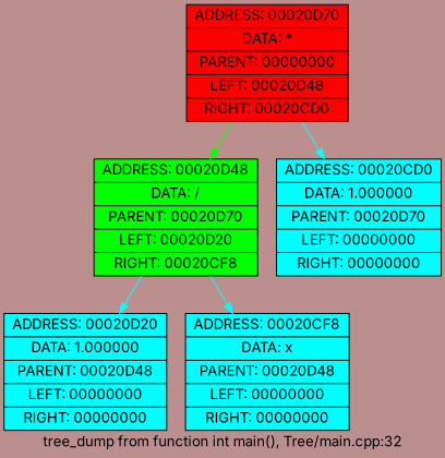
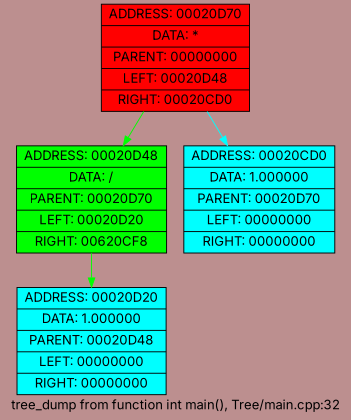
  digraph {
    bgcolor=RosyBrown
    fontname=Inter
    label="tree_dump from function int main(), Tree/main.cpp:32"
    rankdir=HR
    node [fillcolor=aqua fontname=Inter shape=record style=filled]
    edge [color=lime fontname=Inter]
    n1 [fillcolor=red label=" {ADDRESS: 00020D70 | DATA: * | PARENT: 00000000 | LEFT: 00020D48 | RIGHT: 00020CD0}"]
-   n2 [fillcolor=lime label=" {ADDRESS: 00020D48 | DATA: / | PARENT: 00020D70 | LEFT: 00020D20 | RIGHT: 00020CF8}"]
+   n2 [fillcolor=lime label=" {ADDRESS: 00020D48 | DATA: / | PARENT: 00020D70 | LEFT: 00020D20 | RIGHT: 00620CF8}"]
    n3 [label=" {ADDRESS: 00020CD0 | DATA: 1.000000 | PARENT: 00020D70 | LEFT: 00000000 | RIGHT: 00000000}"]
    n4 [label=" {ADDRESS: 00020D20 | DATA: 1.000000 | PARENT: 00020D48 | LEFT: 00000000 | RIGHT: 00000000}"]
-   n5 [label=" {ADDRESS: 00020CF8 | DATA: x | PARENT: 00020D48 | LEFT: 00000000 | RIGHT: 00000000}"]
    n1 -> n2
    n1 -> n3 [color=aqua]
-   n2 -> n4 [color=aqua]
-   n2 -> n5 [color=aqua]
+   n2 -> n4
  }
